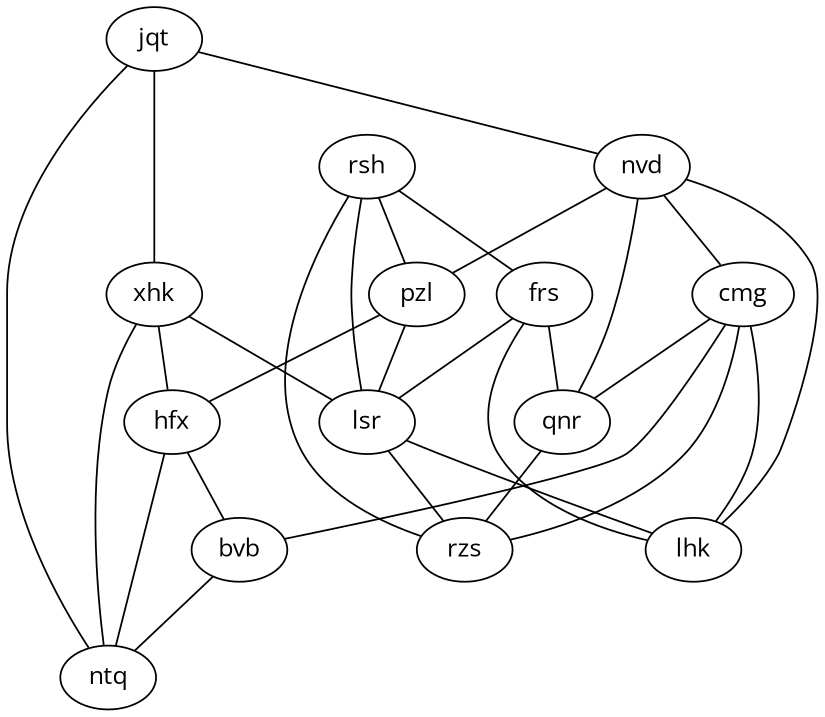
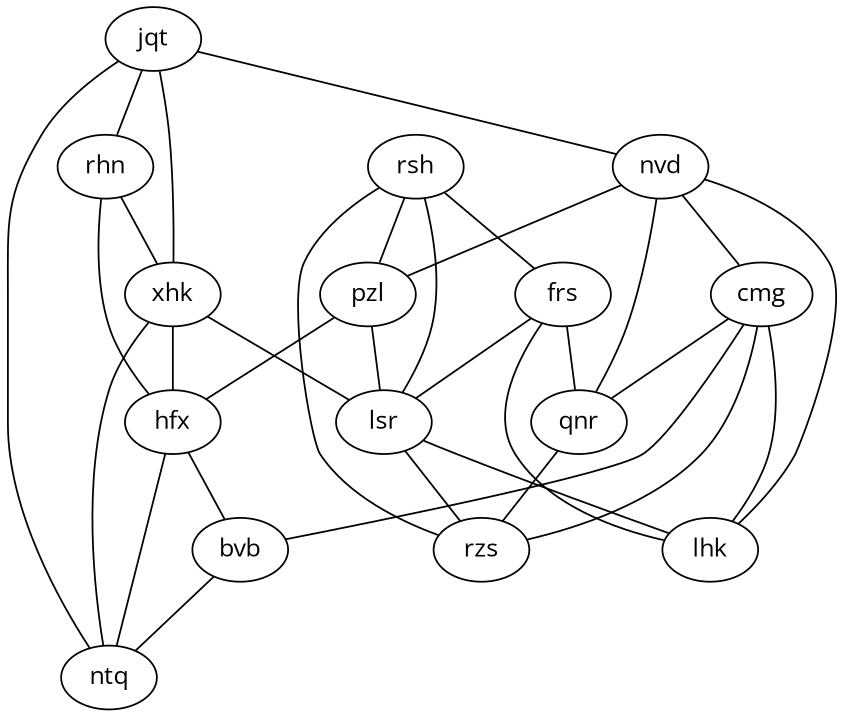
  graph {
    fontname="Open Sans"
    node [fontname="Open Sans"]
    edge [fontname="Open Sans"]
    jqt
    nvd
    xhk
+   rhn
    ntq
    lhk
    qnr
    pzl
    cmg
    hfx
    lsr
    rzs
    bvb
    rsh
    frs
    jqt -- nvd
    jqt -- xhk
+   jqt -- rhn
    jqt -- ntq
    nvd -- lhk
    nvd -- qnr
    nvd -- pzl
    nvd -- cmg
    xhk -- ntq
    xhk -- hfx
    xhk -- lsr
+   rhn -- xhk
+   rhn -- hfx
    qnr -- rzs
    pzl -- hfx
    pzl -- lsr
    cmg -- lhk
    cmg -- qnr
    cmg -- rzs
    cmg -- bvb
    hfx -- ntq
    hfx -- bvb
    lsr -- lhk
    lsr -- rzs
    bvb -- ntq
    rsh -- pzl
    rsh -- lsr
    rsh -- rzs
    rsh -- frs
    frs -- lhk
    frs -- qnr
    frs -- lsr
  }
